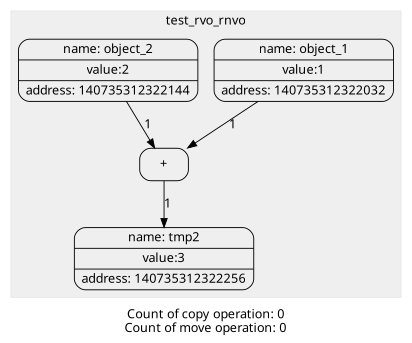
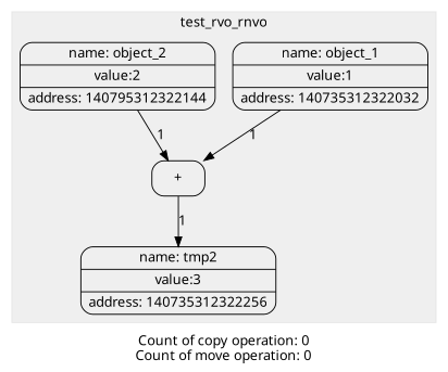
  digraph {
    label="Count of copy operation: 0\nCount of move operation: 0"
    trankdir=HR
    fontname="Noto Sans"
    node [shape=Mrecord fontname="Noto Sans"]
    edge [fontname="Noto Sans"]
    n1 [label="{ {name: object_1} | {value:1} | {address: 140735312322032}} "]
    n2 [label="+"]
-   n3 [label="{ {name: object_2} | {value:2} | {address: 140735312322144}} "]
+   n3 [label="{ {name: object_2} | {value:2} | {address: 140795312322144}} "]
    n4 [label="{ {name: tmp2} | {value:3} | {address: 140735312322256}} "]
    subgraph cluster_1 {
      color="#00000010"
      label=test_rvo_rnvo
      style=filled
      n1
      n2
      n3
      n4
    }
    n1 -> n2 [label=1]
    n2 -> n4 [label=1]
    n3 -> n2 [label=1]
  }
